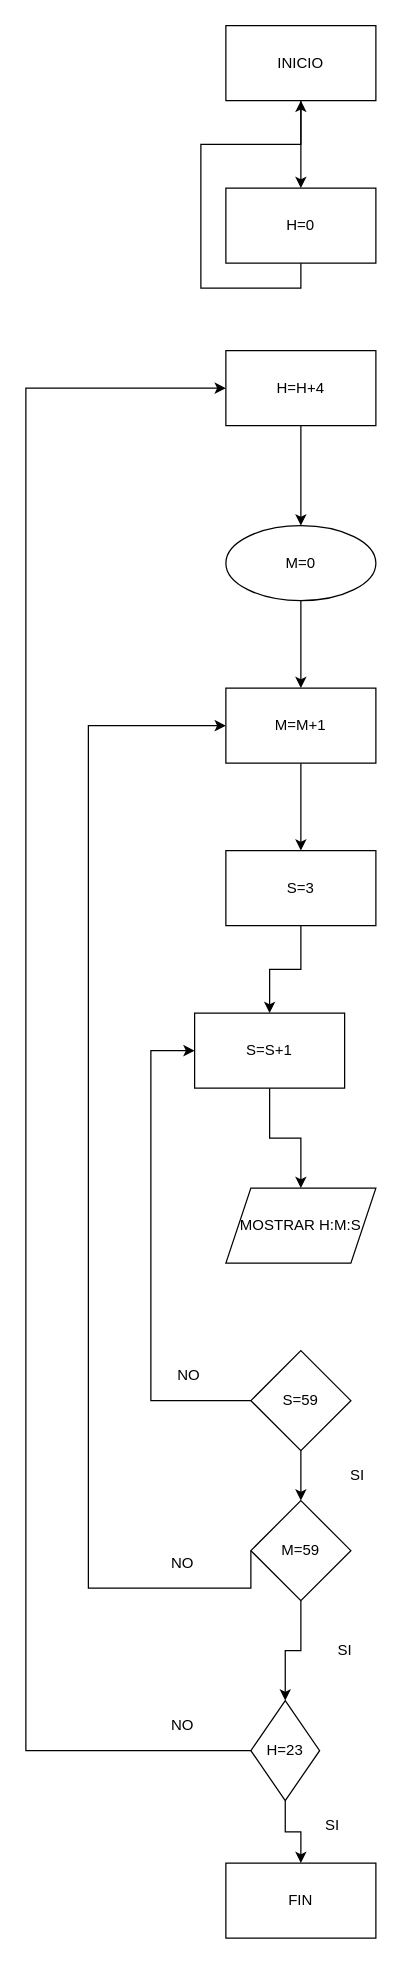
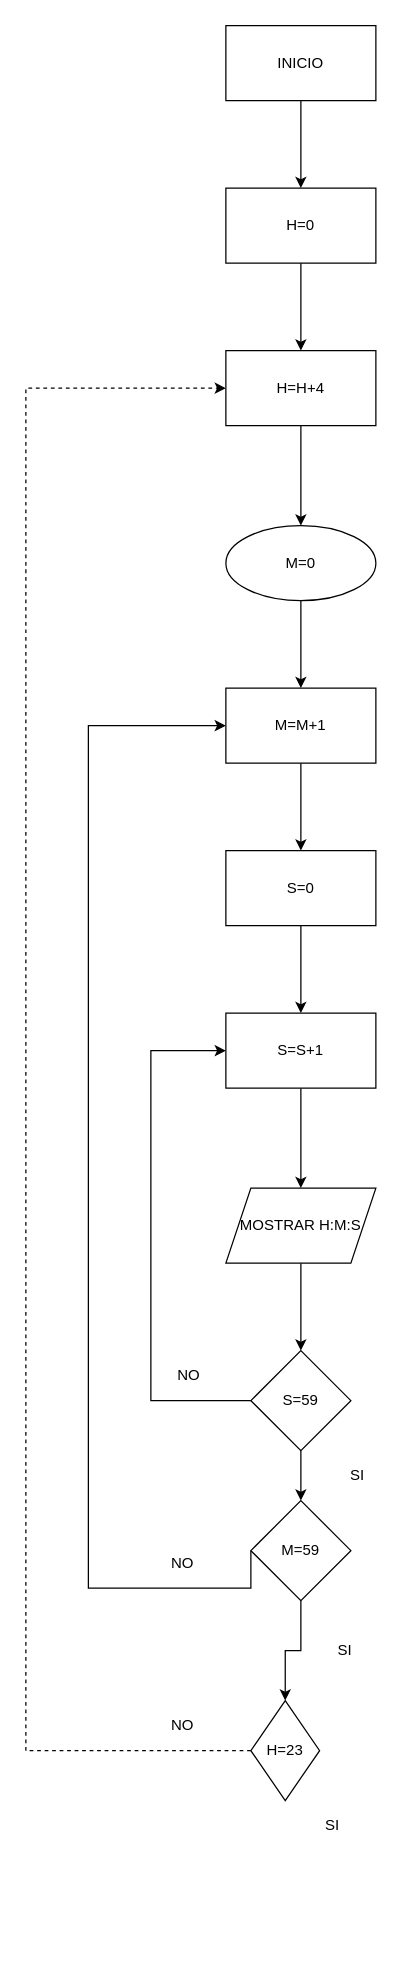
  <mxCell id="0" />
  <mxCell id="1" parent="0" />
  <mxCell id="2" style="edgeStyle=orthogonalEdgeStyle;rounded=0;orthogonalLoop=1;jettySize=auto;html=1;exitX=0.5;exitY=1;exitDx=0;exitDy=0;entryX=0.5;entryY=0;entryDx=0;entryDy=0;" edge="1" parent="1" source="3"><mxGeometry relative="1" as="geometry"><mxPoint x="240" y="150" as="targetPoint" /></mxGeometry></mxCell>
  <mxCell id="3" value="INICIO" style="rounded=0;whiteSpace=wrap;html=1;" vertex="1" parent="1"><mxGeometry x="180" y="20" width="120" height="60" as="geometry" /></mxCell>
- <mxCell id="4" value="FIN" style="rounded=0;whiteSpace=wrap;html=1;" vertex="1" parent="1"><mxGeometry x="180" y="1490" width="120" height="60" as="geometry" /></mxCell>
- <mxCell id="5" style="edgeStyle=orthogonalEdgeStyle;rounded=0;orthogonalLoop=1;jettySize=auto;html=1;exitX=0.5;exitY=1;exitDx=0;exitDy=0;" edge="1" parent="1" source="6" target="3"><mxGeometry relative="1" as="geometry" /></mxCell>
+ <mxCell id="5" style="edgeStyle=orthogonalEdgeStyle;rounded=0;orthogonalLoop=1;jettySize=auto;html=1;exitX=0.5;exitY=1;exitDx=0;exitDy=0;entryX=0.5;entryY=0;entryDx=0;entryDy=0;" edge="1" parent="1" source="6" target="8"><mxGeometry relative="1" as="geometry" /></mxCell>
  <mxCell id="6" value="H=0" style="rounded=0;whiteSpace=wrap;html=1;" vertex="1" parent="1"><mxGeometry x="180" y="150" width="120" height="60" as="geometry" /></mxCell>
  <mxCell id="7" style="edgeStyle=orthogonalEdgeStyle;rounded=0;orthogonalLoop=1;jettySize=auto;html=1;exitX=0.5;exitY=1;exitDx=0;exitDy=0;entryX=0.5;entryY=0;entryDx=0;entryDy=0;" edge="1" parent="1" source="8" target="10"><mxGeometry relative="1" as="geometry" /></mxCell>
  <mxCell id="8" value="H=H+4" style="rounded=0;whiteSpace=wrap;html=1;" vertex="1" parent="1"><mxGeometry x="180" y="280" width="120" height="60" as="geometry" /></mxCell>
  <mxCell id="9" style="edgeStyle=orthogonalEdgeStyle;rounded=0;orthogonalLoop=1;jettySize=auto;html=1;exitX=0.5;exitY=1;exitDx=0;exitDy=0;entryX=0.5;entryY=0;entryDx=0;entryDy=0;" edge="1" parent="1" source="10" target="12"><mxGeometry relative="1" as="geometry" /></mxCell>
  <mxCell id="10" value="M=0" style="ellipse;whiteSpace=wrap;html=1;" vertex="1" parent="1"><mxGeometry x="180" y="420" width="120" height="60" as="geometry" /></mxCell>
  <mxCell id="11" style="edgeStyle=orthogonalEdgeStyle;rounded=0;orthogonalLoop=1;jettySize=auto;html=1;exitX=0.5;exitY=1;exitDx=0;exitDy=0;entryX=0.5;entryY=0;entryDx=0;entryDy=0;" edge="1" parent="1" source="12" target="14"><mxGeometry relative="1" as="geometry" /></mxCell>
  <mxCell id="12" value="M=M+1" style="rounded=0;whiteSpace=wrap;html=1;" vertex="1" parent="1"><mxGeometry x="180" y="550" width="120" height="60" as="geometry" /></mxCell>
  <mxCell id="13" style="edgeStyle=orthogonalEdgeStyle;rounded=0;orthogonalLoop=1;jettySize=auto;html=1;exitX=0.5;exitY=1;exitDx=0;exitDy=0;entryX=0.5;entryY=0;entryDx=0;entryDy=0;" edge="1" parent="1" source="14" target="16"><mxGeometry relative="1" as="geometry" /></mxCell>
- <mxCell id="14" value="S=3" style="rounded=0;whiteSpace=wrap;html=1;" vertex="1" parent="1"><mxGeometry x="180" y="680" width="120" height="60" as="geometry" /></mxCell>
+ <mxCell id="14" value="S=0" style="rounded=0;whiteSpace=wrap;html=1;" vertex="1" parent="1"><mxGeometry x="180" y="680" width="120" height="60" as="geometry" /></mxCell>
  <mxCell id="15" style="edgeStyle=orthogonalEdgeStyle;rounded=0;orthogonalLoop=1;jettySize=auto;html=1;exitX=0.5;exitY=1;exitDx=0;exitDy=0;entryX=0.5;entryY=0;entryDx=0;entryDy=0;" edge="1" parent="1" source="16" target="18"><mxGeometry relative="1" as="geometry" /></mxCell>
- <mxCell id="16" value="S=S+1" style="rounded=0;whiteSpace=wrap;html=1;" vertex="1" parent="1"><mxGeometry x="155" y="810" width="120" height="60" as="geometry" /></mxCell>
+ <mxCell id="16" value="S=S+1" style="rounded=0;whiteSpace=wrap;html=1;" vertex="1" parent="1"><mxGeometry x="180" y="810" width="120" height="60" as="geometry" /></mxCell>
+ <mxCell id="17" style="edgeStyle=orthogonalEdgeStyle;rounded=0;orthogonalLoop=1;jettySize=auto;html=1;exitX=0.5;exitY=1;exitDx=0;exitDy=0;entryX=0.5;entryY=0;entryDx=0;entryDy=0;" edge="1" parent="1" source="18" target="21"><mxGeometry relative="1" as="geometry" /></mxCell>
  <mxCell id="18" value="MOSTRAR H:M:S" style="shape=parallelogram;perimeter=parallelogramPerimeter;whiteSpace=wrap;html=1;fixedSize=1;" vertex="1" parent="1"><mxGeometry x="180" y="950" width="120" height="60" as="geometry" /></mxCell>
  <mxCell id="19" style="edgeStyle=orthogonalEdgeStyle;rounded=0;orthogonalLoop=1;jettySize=auto;html=1;exitX=0;exitY=0.5;exitDx=0;exitDy=0;entryX=0;entryY=0.5;entryDx=0;entryDy=0;" edge="1" parent="1" source="21" target="16"><mxGeometry relative="1" as="geometry"><mxPoint x="70" y="770" as="targetPoint" /><Array as="points"><mxPoint x="120" y="1120" /><mxPoint x="120" y="840" /></Array></mxGeometry></mxCell>
  <mxCell id="20" style="edgeStyle=orthogonalEdgeStyle;rounded=0;orthogonalLoop=1;jettySize=auto;html=1;entryX=0.5;entryY=0;entryDx=0;entryDy=0;" edge="1" parent="1" source="21" target="24"><mxGeometry relative="1" as="geometry" /></mxCell>
  <mxCell id="21" value="S=59" style="rhombus;whiteSpace=wrap;html=1;" vertex="1" parent="1"><mxGeometry x="200" y="1080" width="80" height="80" as="geometry" /></mxCell>
  <mxCell id="22" style="edgeStyle=orthogonalEdgeStyle;rounded=0;orthogonalLoop=1;jettySize=auto;html=1;exitX=0;exitY=0.5;exitDx=0;exitDy=0;entryX=0;entryY=0.5;entryDx=0;entryDy=0;" edge="1" parent="1" source="24" target="12"><mxGeometry relative="1" as="geometry"><mxPoint x="70" y="439" as="targetPoint" /><Array as="points"><mxPoint x="70" y="1270" /><mxPoint x="70" y="580" /></Array></mxGeometry></mxCell>
  <mxCell id="23" style="edgeStyle=orthogonalEdgeStyle;rounded=0;orthogonalLoop=1;jettySize=auto;html=1;exitX=0.5;exitY=1;exitDx=0;exitDy=0;entryX=0.5;entryY=0;entryDx=0;entryDy=0;" edge="1" parent="1" source="24" target="27"><mxGeometry relative="1" as="geometry" /></mxCell>
  <mxCell id="24" value="M=59" style="rhombus;whiteSpace=wrap;html=1;" vertex="1" parent="1"><mxGeometry x="200" y="1200" width="80" height="80" as="geometry" /></mxCell>
- <mxCell id="25" style="edgeStyle=orthogonalEdgeStyle;rounded=0;orthogonalLoop=1;jettySize=auto;html=1;exitX=0;exitY=0.5;exitDx=0;exitDy=0;entryX=0;entryY=0.5;entryDx=0;entryDy=0;" edge="1" parent="1" source="27" target="8"><mxGeometry relative="1" as="geometry"><mxPoint x="20" y="256" as="targetPoint" /><Array as="points"><mxPoint x="20" y="1400" /><mxPoint x="20" y="310" /></Array></mxGeometry></mxCell>
- <mxCell id="26" style="edgeStyle=orthogonalEdgeStyle;rounded=0;orthogonalLoop=1;jettySize=auto;html=1;exitX=0.5;exitY=1;exitDx=0;exitDy=0;entryX=0.5;entryY=0;entryDx=0;entryDy=0;" edge="1" parent="1" source="27" target="4"><mxGeometry relative="1" as="geometry" /></mxCell>
+ <mxCell id="25" style="edgeStyle=orthogonalEdgeStyle;rounded=0;orthogonalLoop=1;jettySize=auto;html=1;exitX=0;exitY=0.5;exitDx=0;exitDy=0;entryX=0;entryY=0.5;entryDx=0;entryDy=0;dashed=1;" edge="1" parent="1" source="27" target="8"><mxGeometry relative="1" as="geometry"><mxPoint x="20" y="256" as="targetPoint" /><Array as="points"><mxPoint x="20" y="1400" /><mxPoint x="20" y="310" /></Array></mxGeometry></mxCell>
  <mxCell id="27" value="H=23" style="rhombus;whiteSpace=wrap;html=1;" vertex="1" parent="1"><mxGeometry x="200" y="1360" width="55" height="80" as="geometry" /></mxCell>
  <mxCell id="28" value="SI" style="text;html=1;align=center;verticalAlign=middle;resizable=0;points=[];autosize=1;strokeColor=none;fillColor=none;" vertex="1" parent="1"><mxGeometry x="250" y="1450" width="30" height="20" as="geometry" /></mxCell>
  <mxCell id="29" value="SI" style="text;html=1;align=center;verticalAlign=middle;resizable=0;points=[];autosize=1;strokeColor=none;fillColor=none;" vertex="1" parent="1"><mxGeometry x="260" y="1310" width="30" height="20" as="geometry" /></mxCell>
  <mxCell id="30" value="SI" style="text;html=1;align=center;verticalAlign=middle;resizable=0;points=[];autosize=1;strokeColor=none;fillColor=none;" vertex="1" parent="1"><mxGeometry x="270" y="1170" width="30" height="20" as="geometry" /></mxCell>
  <mxCell id="31" value="NO" style="text;html=1;align=center;verticalAlign=middle;resizable=0;points=[];autosize=1;strokeColor=none;fillColor=none;" vertex="1" parent="1"><mxGeometry x="130" y="1240" width="30" height="20" as="geometry" /></mxCell>
  <mxCell id="32" value="NO" style="text;html=1;align=center;verticalAlign=middle;resizable=0;points=[];autosize=1;strokeColor=none;fillColor=none;" vertex="1" parent="1"><mxGeometry x="135" y="1090" width="30" height="20" as="geometry" /></mxCell>
  <mxCell id="33" value="NO" style="text;html=1;align=center;verticalAlign=middle;resizable=0;points=[];autosize=1;strokeColor=none;fillColor=none;" vertex="1" parent="1"><mxGeometry x="130" y="1370" width="30" height="20" as="geometry" /></mxCell>
